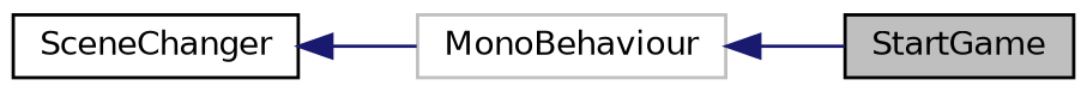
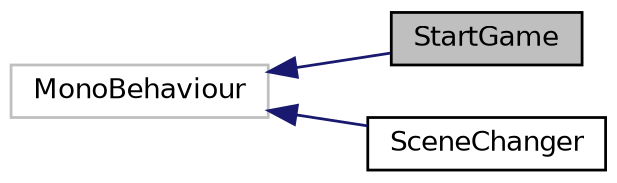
  digraph {
    fontname="DejaVu Sans"
    rankdir=LR
    node [color=black fillcolor=white fontname="DejaVu Sans" fontsize=10 shape=record style=filled]
    edge [color=midnightblue dir=back fontname="DejaVu Sans" fontsize=10 labelfontname=Helvetica labelfontsize=10 style=solid]
    n1 [fillcolor=grey75 fontcolor=black height=0.2 label=StartGame width=0.4]
    n2 [color=grey75 height=0.2 label=MonoBehaviour width=0.4]
    n3 [height=0.2 label=SceneChanger width=0.4]
    n2 -> n1
-   n3 -> n2
+   n2 -> n3
  }
